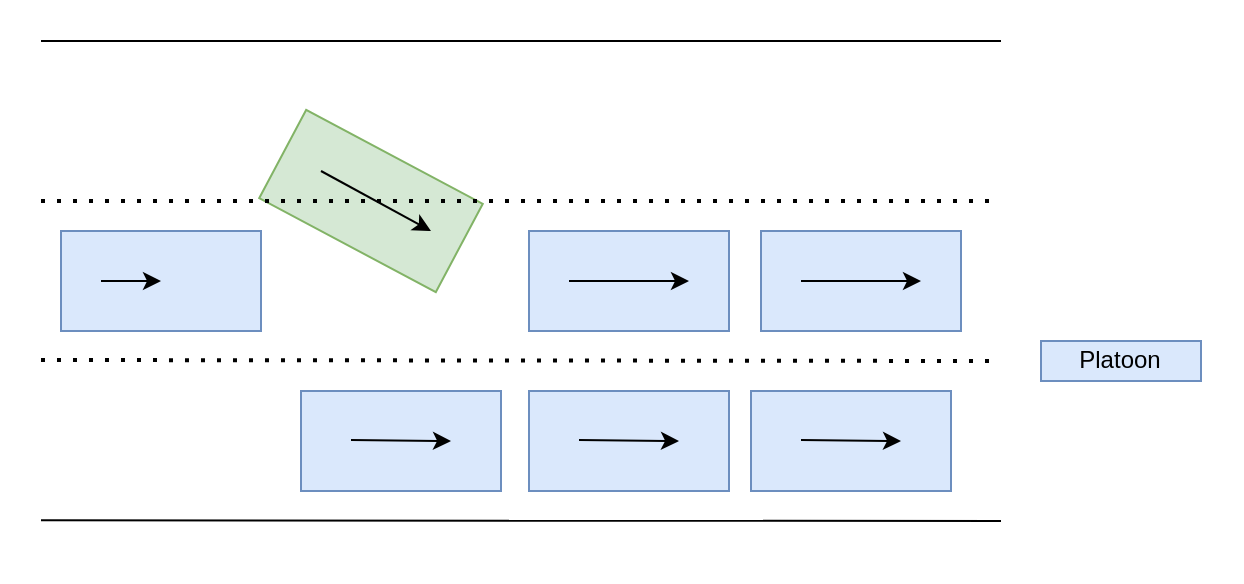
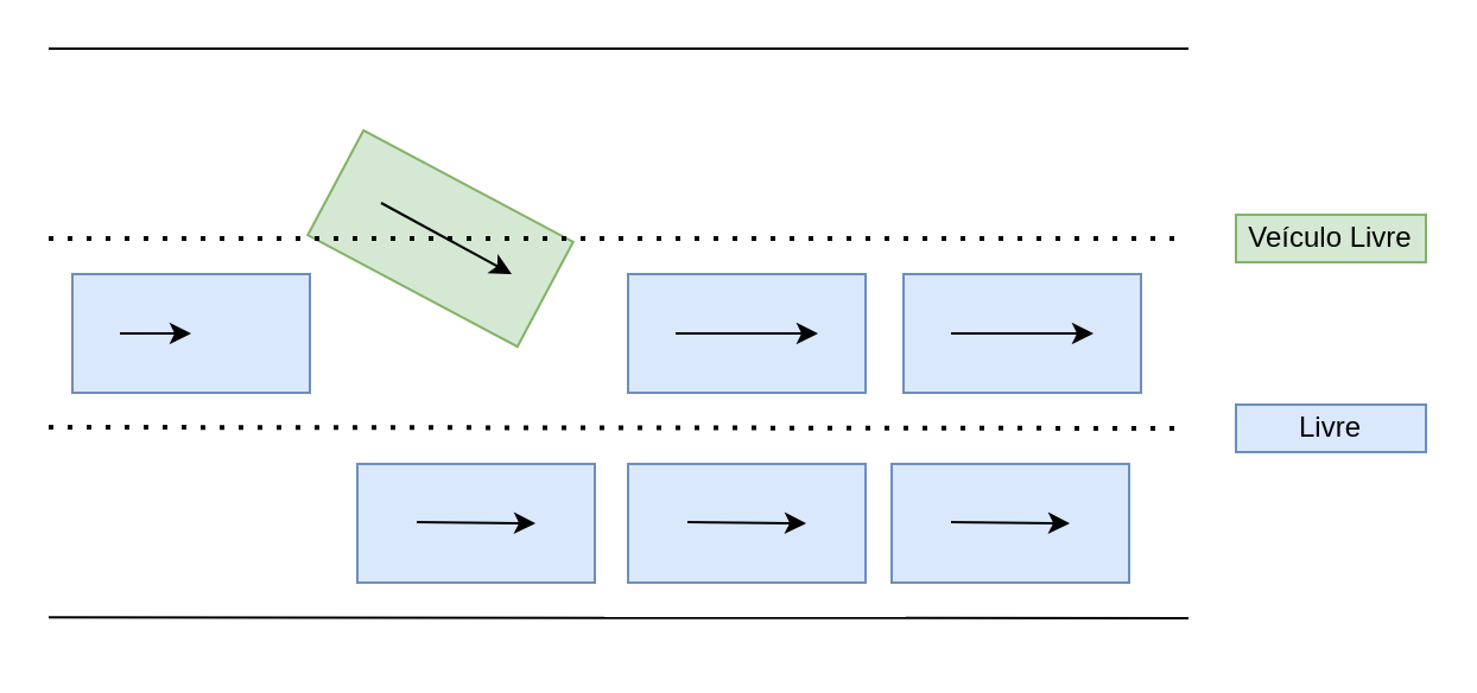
  <mxCell id="0" />
  <mxCell id="1" parent="0" />
  <mxCell id="2" value="" style="rounded=0;whiteSpace=wrap;html=1;fillColor=#dae8fc;strokeColor=#6c8ebf;rotation=90;" parent="1" vertex="1"><mxGeometry x="55" y="90" width="50" height="100" as="geometry" /></mxCell>
  <mxCell id="3" value="" style="endArrow=classic;html=1;" parent="1" edge="1"><mxGeometry width="50" height="50" relative="1" as="geometry"><mxPoint x="50" y="140" as="sourcePoint" /><mxPoint x="80" y="140" as="targetPoint" /><Array as="points"><mxPoint x="65" y="140" /></Array></mxGeometry></mxCell>
  <mxCell id="4" value="" style="rounded=0;whiteSpace=wrap;html=1;fillColor=#d5e8d4;strokeColor=#82b366;rotation=-62;" parent="1" vertex="1"><mxGeometry x="160" y="50" width="50" height="100" as="geometry" /></mxCell>
- <mxCell id="5" value="Platoon" style="text;html=1;strokeColor=#6c8ebf;fillColor=#dae8fc;align=center;verticalAlign=middle;whiteSpace=wrap;rounded=0;" parent="1" vertex="1"><mxGeometry x="520" y="170" width="80" height="20" as="geometry" /></mxCell>
+ <mxCell id="5" value="Livre" style="text;html=1;strokeColor=#6c8ebf;fillColor=#dae8fc;align=center;verticalAlign=middle;whiteSpace=wrap;rounded=0;" parent="1" vertex="1"><mxGeometry x="520" y="170" width="80" height="20" as="geometry" /></mxCell>
+ <mxCell id="6" value="Veículo Livre" style="text;html=1;strokeColor=#82b366;fillColor=#d5e8d4;align=center;verticalAlign=middle;whiteSpace=wrap;rounded=0;" parent="1" vertex="1"><mxGeometry x="520" y="90" width="80" height="20" as="geometry" /></mxCell>
  <mxCell id="7" value="" style="endArrow=none;dashed=1;html=1;dashPattern=1 3;strokeWidth=2;" parent="1" edge="1"><mxGeometry width="50" height="50" relative="1" as="geometry"><mxPoint x="20" y="100" as="sourcePoint" /><mxPoint x="500" y="100" as="targetPoint" /></mxGeometry></mxCell>
  <mxCell id="8" value="" style="endArrow=none;dashed=1;html=1;dashPattern=1 3;strokeWidth=2;" parent="1" edge="1"><mxGeometry width="50" height="50" relative="1" as="geometry"><mxPoint x="20" y="179.5" as="sourcePoint" /><mxPoint x="500" y="180" as="targetPoint" /></mxGeometry></mxCell>
  <mxCell id="9" value="" style="endArrow=none;html=1;" parent="1" edge="1"><mxGeometry width="50" height="50" relative="1" as="geometry"><mxPoint x="20" y="20" as="sourcePoint" /><mxPoint x="500" y="20" as="targetPoint" /></mxGeometry></mxCell>
  <mxCell id="10" value="" style="endArrow=none;html=1;" parent="1" edge="1"><mxGeometry width="50" height="50" relative="1" as="geometry"><mxPoint x="20" y="259.66" as="sourcePoint" /><mxPoint x="500" y="260" as="targetPoint" /></mxGeometry></mxCell>
  <mxCell id="11" value="" style="rounded=0;whiteSpace=wrap;html=1;fillColor=#dae8fc;strokeColor=#6c8ebf;rotation=90;" parent="1" vertex="1"><mxGeometry x="289" y="90" width="50" height="100" as="geometry" /></mxCell>
  <mxCell id="12" value="" style="endArrow=classic;html=1;" parent="1" edge="1"><mxGeometry width="50" height="50" relative="1" as="geometry"><mxPoint x="284" y="140" as="sourcePoint" /><mxPoint x="344" y="140" as="targetPoint" /><Array as="points"><mxPoint x="299" y="140" /></Array></mxGeometry></mxCell>
  <mxCell id="13" value="" style="rounded=0;whiteSpace=wrap;html=1;fillColor=#dae8fc;strokeColor=#6c8ebf;rotation=90;" parent="1" vertex="1"><mxGeometry x="405" y="90" width="50" height="100" as="geometry" /></mxCell>
  <mxCell id="14" value="" style="endArrow=classic;html=1;" parent="1" edge="1"><mxGeometry width="50" height="50" relative="1" as="geometry"><mxPoint x="400" y="140" as="sourcePoint" /><mxPoint x="460" y="140" as="targetPoint" /><Array as="points"><mxPoint x="415" y="140" /></Array></mxGeometry></mxCell>
  <mxCell id="15" value="" style="rounded=0;whiteSpace=wrap;html=1;fillColor=#dae8fc;strokeColor=#6c8ebf;rotation=90;" parent="1" vertex="1"><mxGeometry x="175" y="170" width="50" height="100" as="geometry" /></mxCell>
  <mxCell id="16" value="" style="endArrow=classic;html=1;" parent="1" edge="1"><mxGeometry width="50" height="50" relative="1" as="geometry"><mxPoint x="175" y="219.5" as="sourcePoint" /><mxPoint x="225" y="220" as="targetPoint" /></mxGeometry></mxCell>
  <mxCell id="17" value="" style="rounded=0;whiteSpace=wrap;html=1;fillColor=#dae8fc;strokeColor=#6c8ebf;rotation=90;" parent="1" vertex="1"><mxGeometry x="289" y="170" width="50" height="100" as="geometry" /></mxCell>
  <mxCell id="18" value="" style="endArrow=classic;html=1;" parent="1" edge="1"><mxGeometry width="50" height="50" relative="1" as="geometry"><mxPoint x="289" y="219.5" as="sourcePoint" /><mxPoint x="339" y="220" as="targetPoint" /></mxGeometry></mxCell>
  <mxCell id="19" value="" style="rounded=0;whiteSpace=wrap;html=1;fillColor=#dae8fc;strokeColor=#6c8ebf;rotation=90;" parent="1" vertex="1"><mxGeometry x="400" y="170" width="50" height="100" as="geometry" /></mxCell>
  <mxCell id="20" value="" style="endArrow=classic;html=1;" parent="1" edge="1"><mxGeometry width="50" height="50" relative="1" as="geometry"><mxPoint x="400" y="219.5" as="sourcePoint" /><mxPoint x="450" y="220" as="targetPoint" /></mxGeometry></mxCell>
  <mxCell id="21" value="" style="endArrow=classic;html=1;" parent="1" edge="1"><mxGeometry width="50" height="50" relative="1" as="geometry"><mxPoint x="160" y="85" as="sourcePoint" /><mxPoint x="215" y="115" as="targetPoint" /></mxGeometry></mxCell>
